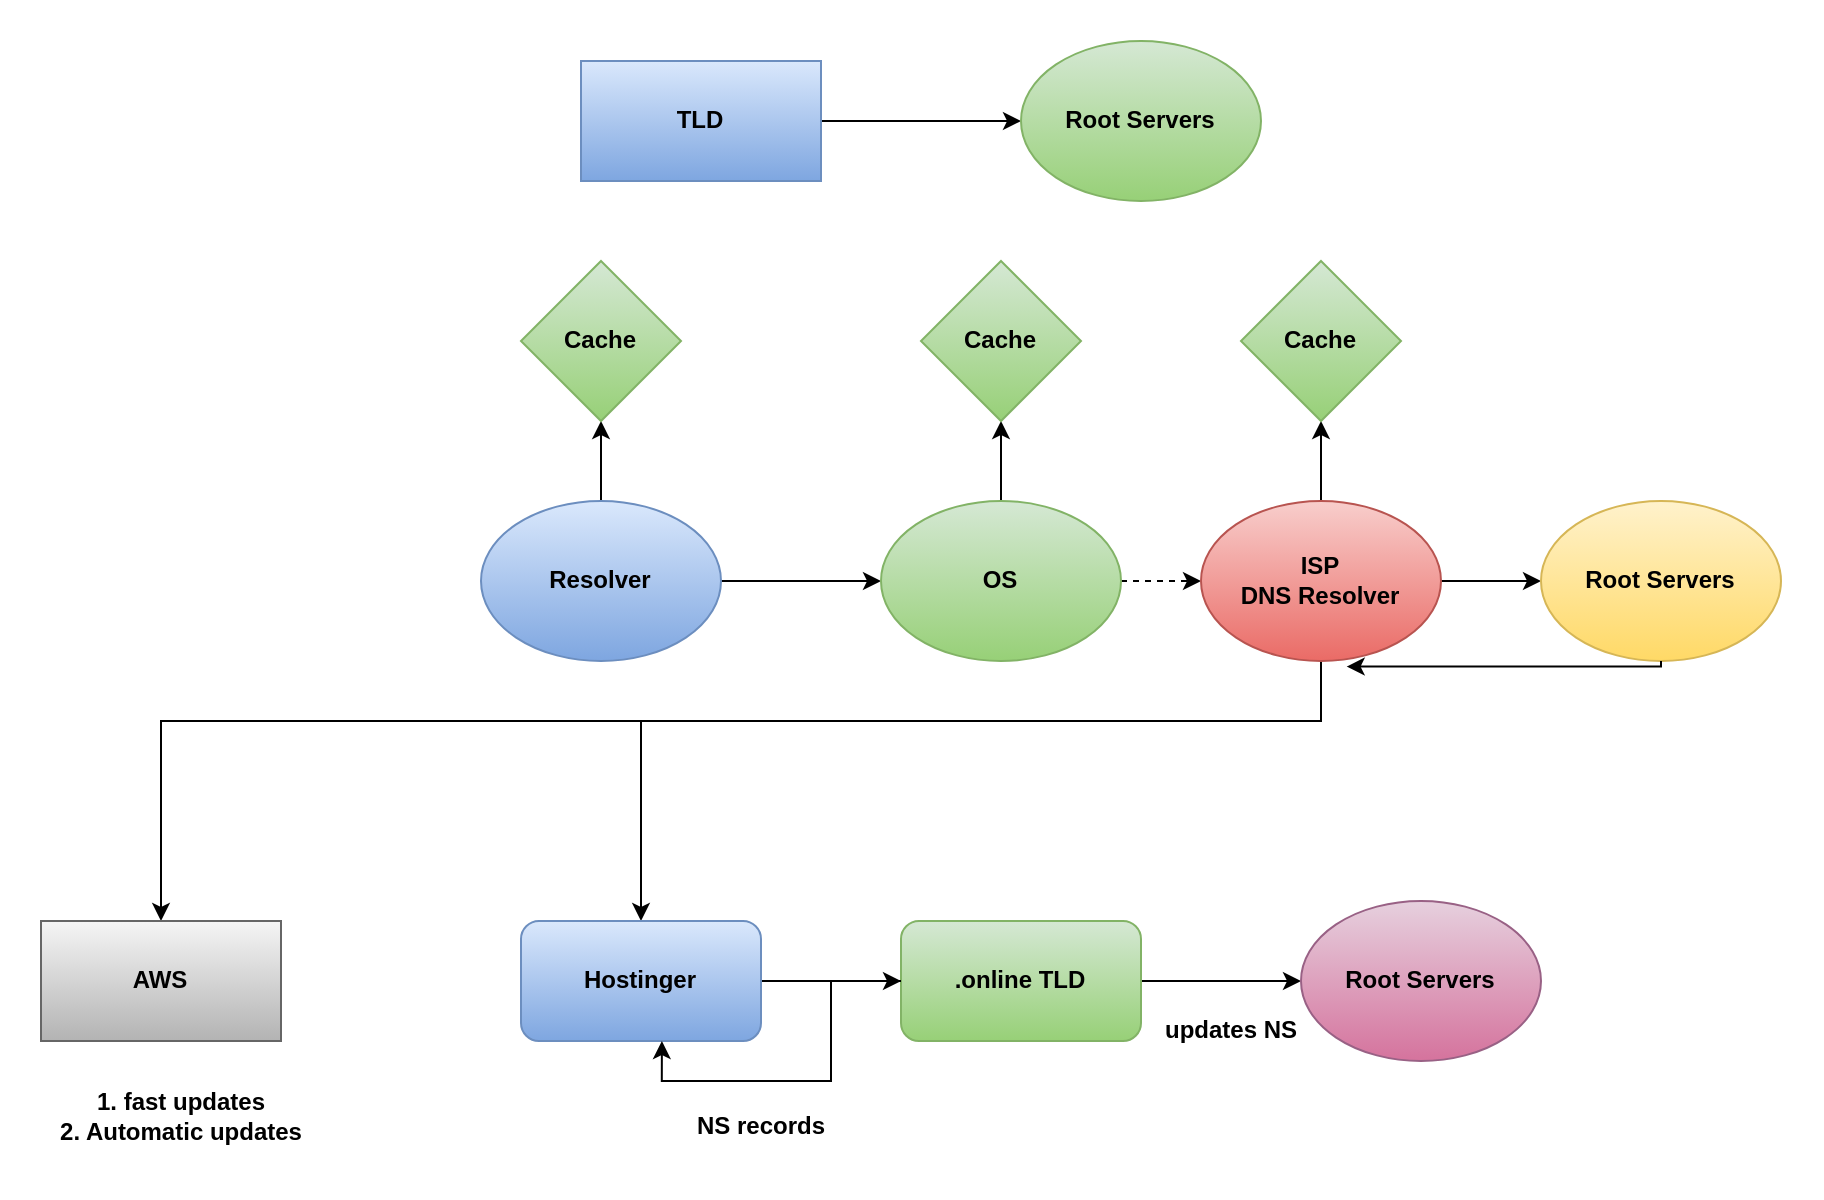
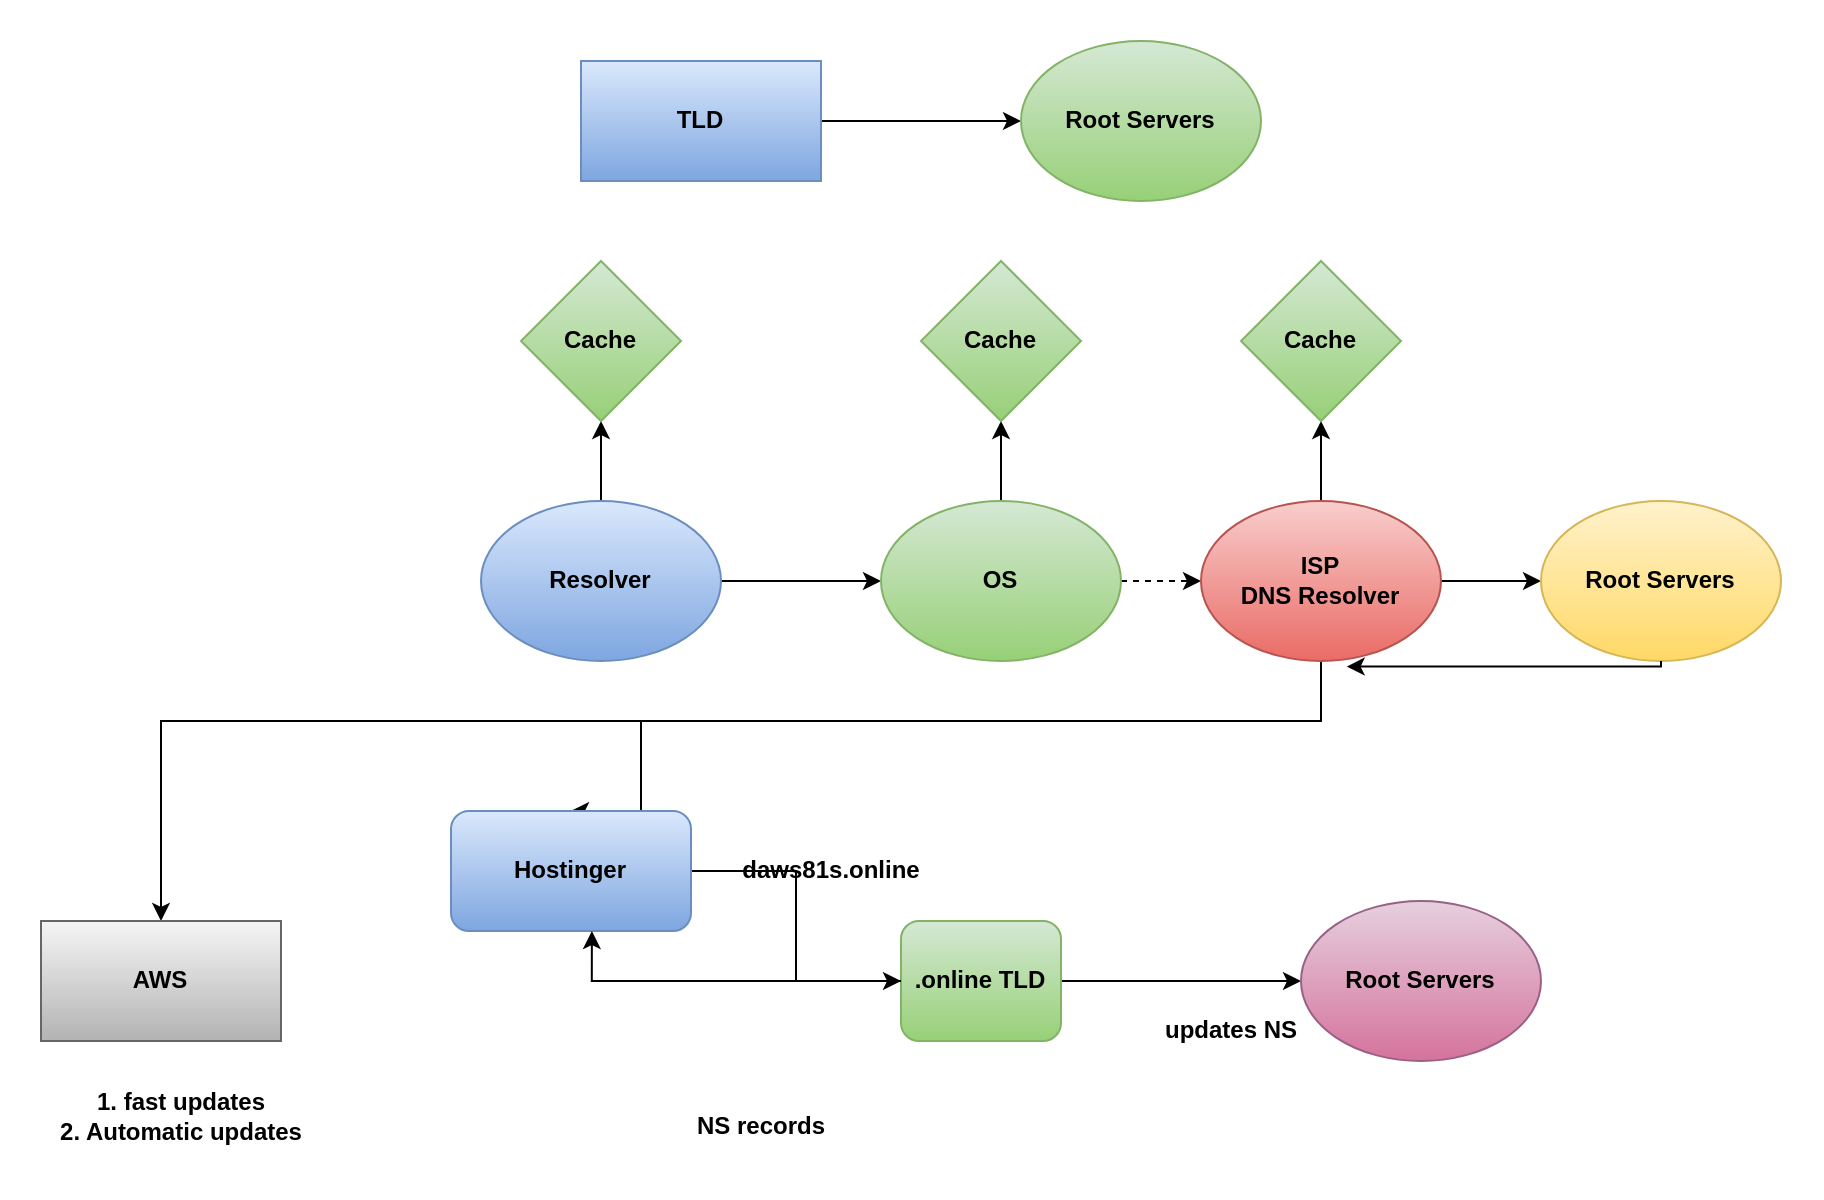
  <mxCell id="0" />
  <mxCell id="1" parent="0" />
  <mxCell id="2" style="edgeStyle=orthogonalEdgeStyle;rounded=0;orthogonalLoop=1;jettySize=auto;html=1;entryX=0;entryY=0.5;entryDx=0;entryDy=0;" edge="1" parent="1" source="3" target="4"><mxGeometry relative="1" as="geometry" /></mxCell>
  <mxCell id="3" value="&lt;b&gt;TLD&lt;/b&gt;" style="rounded=0;whiteSpace=wrap;html=1;fillColor=#dae8fc;gradientColor=#7ea6e0;strokeColor=#6c8ebf;" vertex="1" parent="1"><mxGeometry x="290" y="30" width="120" height="60" as="geometry" /></mxCell>
  <mxCell id="4" value="&lt;b&gt;Root Servers&lt;/b&gt;" style="ellipse;whiteSpace=wrap;html=1;fillColor=#d5e8d4;gradientColor=#97d077;strokeColor=#82b366;" vertex="1" parent="1"><mxGeometry x="510" y="20" width="120" height="80" as="geometry" /></mxCell>
  <mxCell id="5" style="edgeStyle=orthogonalEdgeStyle;rounded=0;orthogonalLoop=1;jettySize=auto;html=1;" edge="1" parent="1" source="7"><mxGeometry relative="1" as="geometry"><mxPoint x="440" y="290" as="targetPoint" /></mxGeometry></mxCell>
  <mxCell id="6" style="edgeStyle=orthogonalEdgeStyle;rounded=0;orthogonalLoop=1;jettySize=auto;html=1;entryX=0.5;entryY=1;entryDx=0;entryDy=0;" edge="1" parent="1" source="7" target="8"><mxGeometry relative="1" as="geometry" /></mxCell>
  <mxCell id="7" value="&lt;b&gt;Resolver&lt;/b&gt;" style="ellipse;whiteSpace=wrap;html=1;fillColor=#dae8fc;gradientColor=#7ea6e0;strokeColor=#6c8ebf;" vertex="1" parent="1"><mxGeometry x="240" y="250" width="120" height="80" as="geometry" /></mxCell>
  <mxCell id="8" value="&lt;b&gt;Cache&lt;/b&gt;" style="rhombus;whiteSpace=wrap;html=1;fillColor=#d5e8d4;gradientColor=#97d077;strokeColor=#82b366;" vertex="1" parent="1"><mxGeometry x="260" y="130" width="80" height="80" as="geometry" /></mxCell>
  <mxCell id="9" style="edgeStyle=orthogonalEdgeStyle;rounded=0;orthogonalLoop=1;jettySize=auto;html=1;entryX=0.5;entryY=1;entryDx=0;entryDy=0;" edge="1" parent="1" source="11" target="12"><mxGeometry relative="1" as="geometry" /></mxCell>
  <mxCell id="10" style="edgeStyle=orthogonalEdgeStyle;rounded=0;orthogonalLoop=1;jettySize=auto;html=1;entryX=0;entryY=0.5;entryDx=0;entryDy=0;dashed=1;" edge="1" parent="1" source="11" target="17"><mxGeometry relative="1" as="geometry" /></mxCell>
  <mxCell id="11" value="&lt;b&gt;OS&lt;/b&gt;" style="ellipse;whiteSpace=wrap;html=1;fillColor=#d5e8d4;gradientColor=#97d077;strokeColor=#82b366;" vertex="1" parent="1"><mxGeometry x="440" y="250" width="120" height="80" as="geometry" /></mxCell>
  <mxCell id="12" value="&lt;b&gt;Cache&lt;/b&gt;" style="rhombus;whiteSpace=wrap;html=1;fillColor=#d5e8d4;gradientColor=#97d077;strokeColor=#82b366;" vertex="1" parent="1"><mxGeometry x="460" y="130" width="80" height="80" as="geometry" /></mxCell>
  <mxCell id="13" style="edgeStyle=orthogonalEdgeStyle;rounded=0;orthogonalLoop=1;jettySize=auto;html=1;entryX=0.5;entryY=1;entryDx=0;entryDy=0;" edge="1" parent="1" source="17" target="18"><mxGeometry relative="1" as="geometry" /></mxCell>
  <mxCell id="14" style="edgeStyle=orthogonalEdgeStyle;rounded=0;orthogonalLoop=1;jettySize=auto;html=1;entryX=0;entryY=0.5;entryDx=0;entryDy=0;" edge="1" parent="1" source="17" target="19"><mxGeometry relative="1" as="geometry" /></mxCell>
  <mxCell id="15" style="edgeStyle=orthogonalEdgeStyle;rounded=0;orthogonalLoop=1;jettySize=auto;html=1;" edge="1" parent="1" source="17"><mxGeometry relative="1" as="geometry"><mxPoint x="80" y="460" as="targetPoint" /><Array as="points"><mxPoint x="660" y="360" /><mxPoint x="80" y="360" /><mxPoint x="80" y="460" /></Array></mxGeometry></mxCell>
  <mxCell id="16" style="edgeStyle=orthogonalEdgeStyle;rounded=0;orthogonalLoop=1;jettySize=auto;html=1;entryX=0.5;entryY=0;entryDx=0;entryDy=0;" edge="1" parent="1" source="17" target="21"><mxGeometry relative="1" as="geometry"><Array as="points"><mxPoint x="660" y="360" /><mxPoint x="320" y="360" /></Array></mxGeometry></mxCell>
  <mxCell id="17" value="&lt;b&gt;ISP&lt;br&gt;DNS Resolver&lt;/b&gt;" style="ellipse;whiteSpace=wrap;html=1;fillColor=#f8cecc;gradientColor=#ea6b66;strokeColor=#b85450;" vertex="1" parent="1"><mxGeometry x="600" y="250" width="120" height="80" as="geometry" /></mxCell>
  <mxCell id="18" value="&lt;b&gt;Cache&lt;/b&gt;" style="rhombus;whiteSpace=wrap;html=1;fillColor=#d5e8d4;gradientColor=#97d077;strokeColor=#82b366;" vertex="1" parent="1"><mxGeometry x="620" y="130" width="80" height="80" as="geometry" /></mxCell>
  <mxCell id="19" value="&lt;b&gt;Root Servers&lt;/b&gt;" style="ellipse;whiteSpace=wrap;html=1;fillColor=#fff2cc;gradientColor=#ffd966;strokeColor=#d6b656;" vertex="1" parent="1"><mxGeometry x="770" y="250" width="120" height="80" as="geometry" /></mxCell>
  <mxCell id="20" style="edgeStyle=orthogonalEdgeStyle;rounded=0;orthogonalLoop=1;jettySize=auto;html=1;entryX=0;entryY=0.5;entryDx=0;entryDy=0;" edge="1" parent="1" source="21" target="23"><mxGeometry relative="1" as="geometry" /></mxCell>
- <mxCell id="21" value="&lt;b&gt;Hostinger&lt;/b&gt;" style="rounded=1;whiteSpace=wrap;html=1;fillColor=#dae8fc;gradientColor=#7ea6e0;strokeColor=#6c8ebf;" vertex="1" parent="1"><mxGeometry x="260" y="460" width="120" height="60" as="geometry" /></mxCell>
+ <mxCell id="21" value="&lt;b&gt;Hostinger&lt;/b&gt;" style="rounded=1;whiteSpace=wrap;html=1;fillColor=#dae8fc;gradientColor=#7ea6e0;strokeColor=#6c8ebf;" vertex="1" parent="1"><mxGeometry x="225" y="405" width="120" height="60" as="geometry" /></mxCell>
  <mxCell id="22" style="edgeStyle=orthogonalEdgeStyle;rounded=0;orthogonalLoop=1;jettySize=auto;html=1;" edge="1" parent="1" source="23" target="27"><mxGeometry relative="1" as="geometry" /></mxCell>
- <mxCell id="23" value="&lt;b&gt;.online TLD&lt;/b&gt;" style="rounded=1;whiteSpace=wrap;html=1;fillColor=#d5e8d4;gradientColor=#97d077;strokeColor=#82b366;" vertex="1" parent="1"><mxGeometry x="450" y="460" width="120" height="60" as="geometry" /></mxCell>
+ <mxCell id="23" value="&lt;b&gt;.online TLD&lt;/b&gt;" style="rounded=1;whiteSpace=wrap;html=1;fillColor=#d5e8d4;gradientColor=#97d077;strokeColor=#82b366;" vertex="1" parent="1"><mxGeometry x="450" y="460" width="80" height="60" as="geometry" /></mxCell>
+ <mxCell id="24" value="&lt;b&gt;daws81s.online&lt;/b&gt;" style="text;html=1;align=center;verticalAlign=middle;resizable=0;points=[];autosize=1;strokeColor=none;fillColor=none;" vertex="1" parent="1"><mxGeometry x="360" y="420" width="110" height="30" as="geometry" /></mxCell>
  <mxCell id="25" style="edgeStyle=orthogonalEdgeStyle;rounded=0;orthogonalLoop=1;jettySize=auto;html=1;entryX=0.587;entryY=1;entryDx=0;entryDy=0;entryPerimeter=0;" edge="1" parent="1" source="23" target="21"><mxGeometry relative="1" as="geometry" /></mxCell>
  <mxCell id="26" value="&lt;b&gt;NS records&lt;/b&gt;" style="text;html=1;align=center;verticalAlign=middle;resizable=0;points=[];autosize=1;strokeColor=none;fillColor=none;" vertex="1" parent="1"><mxGeometry x="335" y="548" width="90" height="30" as="geometry" /></mxCell>
  <mxCell id="27" value="&lt;b&gt;Root Servers&lt;/b&gt;" style="ellipse;whiteSpace=wrap;html=1;fillColor=#e6d0de;gradientColor=#d5739d;strokeColor=#996185;" vertex="1" parent="1"><mxGeometry x="650" y="450" width="120" height="80" as="geometry" /></mxCell>
  <mxCell id="28" value="&lt;b&gt;updates NS&lt;/b&gt;" style="text;html=1;align=center;verticalAlign=middle;resizable=0;points=[];autosize=1;strokeColor=none;fillColor=none;" vertex="1" parent="1"><mxGeometry x="570" y="500" width="90" height="30" as="geometry" /></mxCell>
  <mxCell id="29" style="edgeStyle=orthogonalEdgeStyle;rounded=0;orthogonalLoop=1;jettySize=auto;html=1;entryX=0.607;entryY=1.035;entryDx=0;entryDy=0;entryPerimeter=0;" edge="1" parent="1" source="19" target="17"><mxGeometry relative="1" as="geometry"><Array as="points"><mxPoint x="830" y="333" /></Array></mxGeometry></mxCell>
  <mxCell id="30" value="&lt;b&gt;AWS&lt;/b&gt;" style="rounded=0;whiteSpace=wrap;html=1;fillColor=#f5f5f5;gradientColor=#b3b3b3;strokeColor=#666666;" vertex="1" parent="1"><mxGeometry x="20" y="460" width="120" height="60" as="geometry" /></mxCell>
  <mxCell id="31" value="&lt;b&gt;1. fast updates&lt;/b&gt;&lt;div&gt;&lt;b&gt;2. Automatic updates&lt;/b&gt;&lt;/div&gt;" style="text;html=1;align=center;verticalAlign=middle;resizable=0;points=[];autosize=1;strokeColor=none;fillColor=none;" vertex="1" parent="1"><mxGeometry x="20" y="538" width="140" height="40" as="geometry" /></mxCell>
